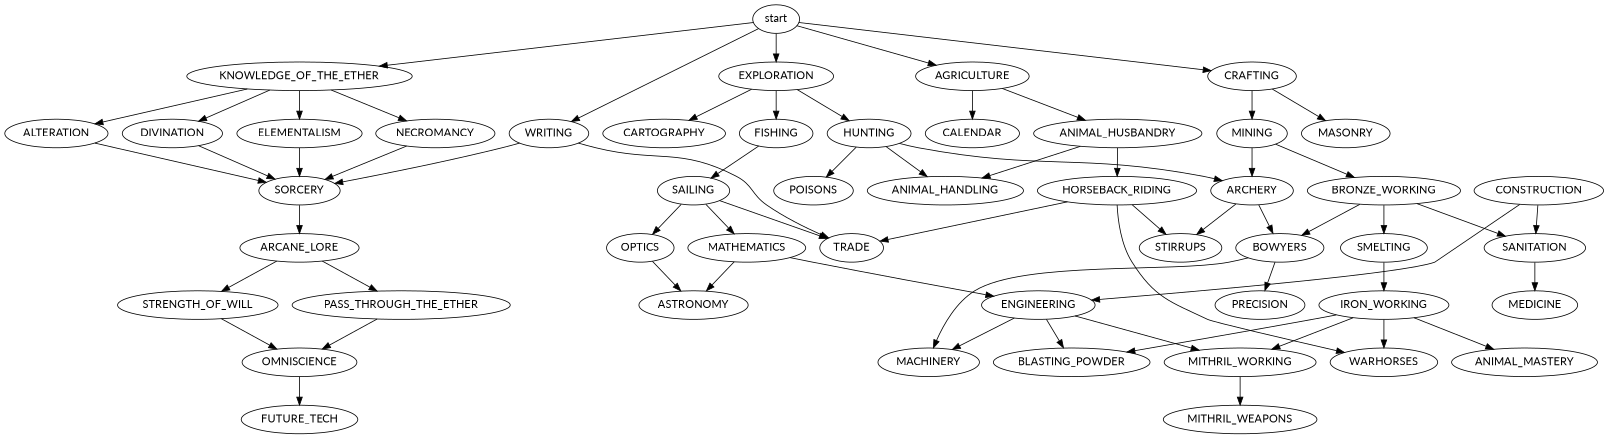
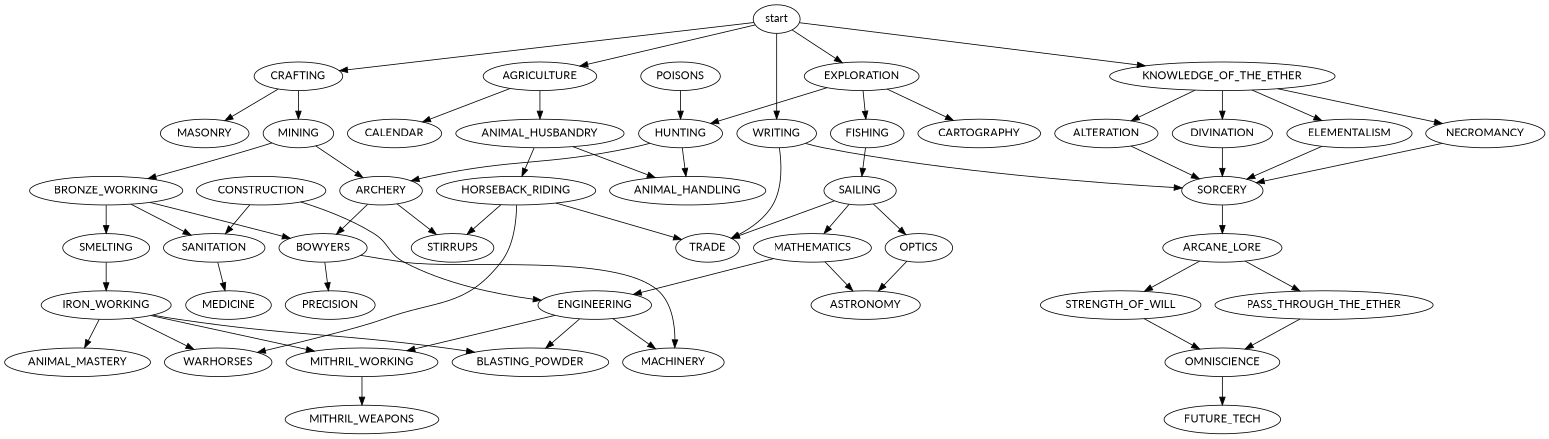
  digraph {
    fontname=Lato
    node [fontname=Lato]
    edge [fontname=Lato]
    KNOWLEDGE_OF_THE_ETHER
    ALTERATION
    DIVINATION
    ELEMENTALISM
    NECROMANCY
    SORCERY
    ARCANE_LORE
    HUNTING
    ANIMAL_HANDLING
    ARCHERY
    POISONS
    BOWYERS
    STIRRUPS
    ANIMAL_HUSBANDRY
    HORSEBACK_RIDING
    WARHORSES
    TRADE
    AGRICULTURE
    CALENDAR
    IRON_WORKING
    ANIMAL_MASTERY
    BLASTING_POWDER
    MITHRIL_WORKING
    MITHRIL_WEAPONS
    STRENGTH_OF_WILL
    PASS_THROUGH_THE_ETHER
    OMNISCIENCE
    MACHINERY
    PRECISION
    MINING
    BRONZE_WORKING
    SMELTING
    SANITATION
    OPTICS
    ASTRONOMY
    MATHEMATICS
    ENGINEERING
    MEDICINE
    CONSTRUCTION
    EXPLORATION
    CARTOGRAPHY
    FISHING
    SAILING
    FUTURE_TECH
    CRAFTING
    MASONRY
    WRITING
    start
    KNOWLEDGE_OF_THE_ETHER -> ALTERATION
    KNOWLEDGE_OF_THE_ETHER -> DIVINATION
    KNOWLEDGE_OF_THE_ETHER -> ELEMENTALISM
    KNOWLEDGE_OF_THE_ETHER -> NECROMANCY
    ALTERATION -> SORCERY
    DIVINATION -> SORCERY
    ELEMENTALISM -> SORCERY
    NECROMANCY -> SORCERY
    SORCERY -> ARCANE_LORE
    ARCANE_LORE -> STRENGTH_OF_WILL
    ARCANE_LORE -> PASS_THROUGH_THE_ETHER
    HUNTING -> ANIMAL_HANDLING
    HUNTING -> ARCHERY
-   HUNTING -> POISONS
+   POISONS -> HUNTING
    ARCHERY -> BOWYERS
    ARCHERY -> STIRRUPS
    BOWYERS -> MACHINERY
    BOWYERS -> PRECISION
    ANIMAL_HUSBANDRY -> ANIMAL_HANDLING
    ANIMAL_HUSBANDRY -> HORSEBACK_RIDING
    HORSEBACK_RIDING -> STIRRUPS
    HORSEBACK_RIDING -> WARHORSES
    HORSEBACK_RIDING -> TRADE
    AGRICULTURE -> ANIMAL_HUSBANDRY
    AGRICULTURE -> CALENDAR
    IRON_WORKING -> WARHORSES
    IRON_WORKING -> ANIMAL_MASTERY
    IRON_WORKING -> BLASTING_POWDER
    IRON_WORKING -> MITHRIL_WORKING
    MITHRIL_WORKING -> MITHRIL_WEAPONS
    STRENGTH_OF_WILL -> OMNISCIENCE
    PASS_THROUGH_THE_ETHER -> OMNISCIENCE
    OMNISCIENCE -> FUTURE_TECH
    MINING -> ARCHERY
    MINING -> BRONZE_WORKING
    BRONZE_WORKING -> BOWYERS
    BRONZE_WORKING -> SMELTING
    BRONZE_WORKING -> SANITATION
    SMELTING -> IRON_WORKING
    SANITATION -> MEDICINE
    OPTICS -> ASTRONOMY
    MATHEMATICS -> ASTRONOMY
    MATHEMATICS -> ENGINEERING
    ENGINEERING -> BLASTING_POWDER
    ENGINEERING -> MITHRIL_WORKING
    ENGINEERING -> MACHINERY
    CONSTRUCTION -> SANITATION
    CONSTRUCTION -> ENGINEERING
    EXPLORATION -> HUNTING
    EXPLORATION -> CARTOGRAPHY
    EXPLORATION -> FISHING
    FISHING -> SAILING
    SAILING -> TRADE
    SAILING -> OPTICS
    SAILING -> MATHEMATICS
    CRAFTING -> MINING
    CRAFTING -> MASONRY
    WRITING -> SORCERY
    WRITING -> TRADE
    start -> KNOWLEDGE_OF_THE_ETHER
    start -> AGRICULTURE
    start -> EXPLORATION
    start -> CRAFTING
    start -> WRITING
  }
